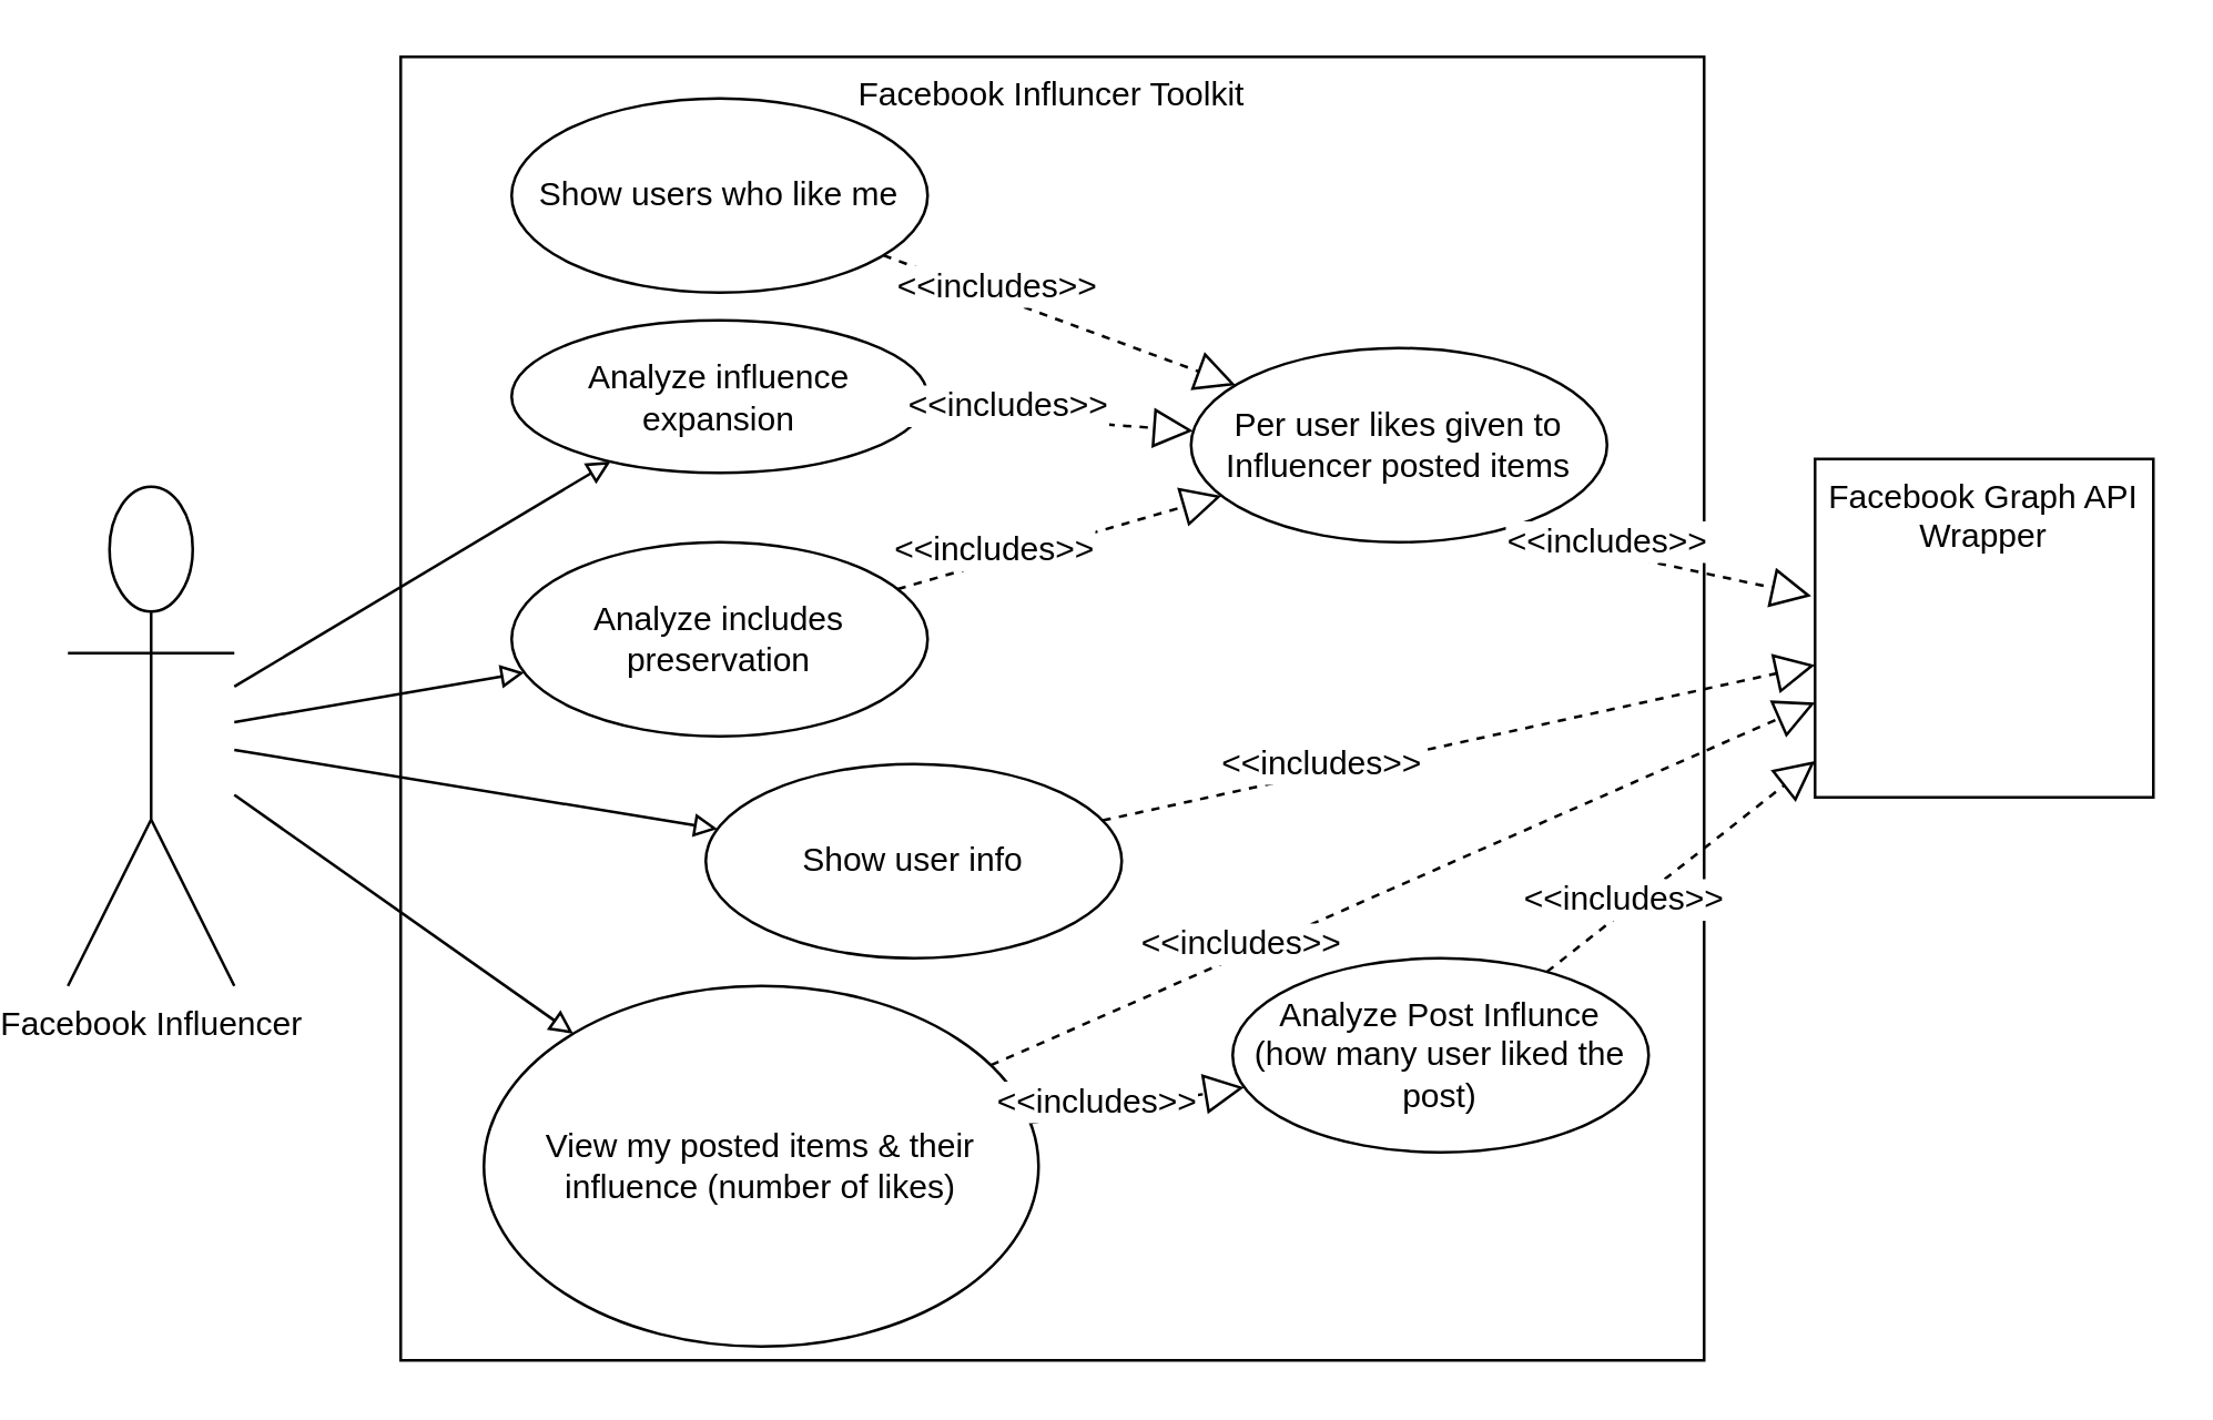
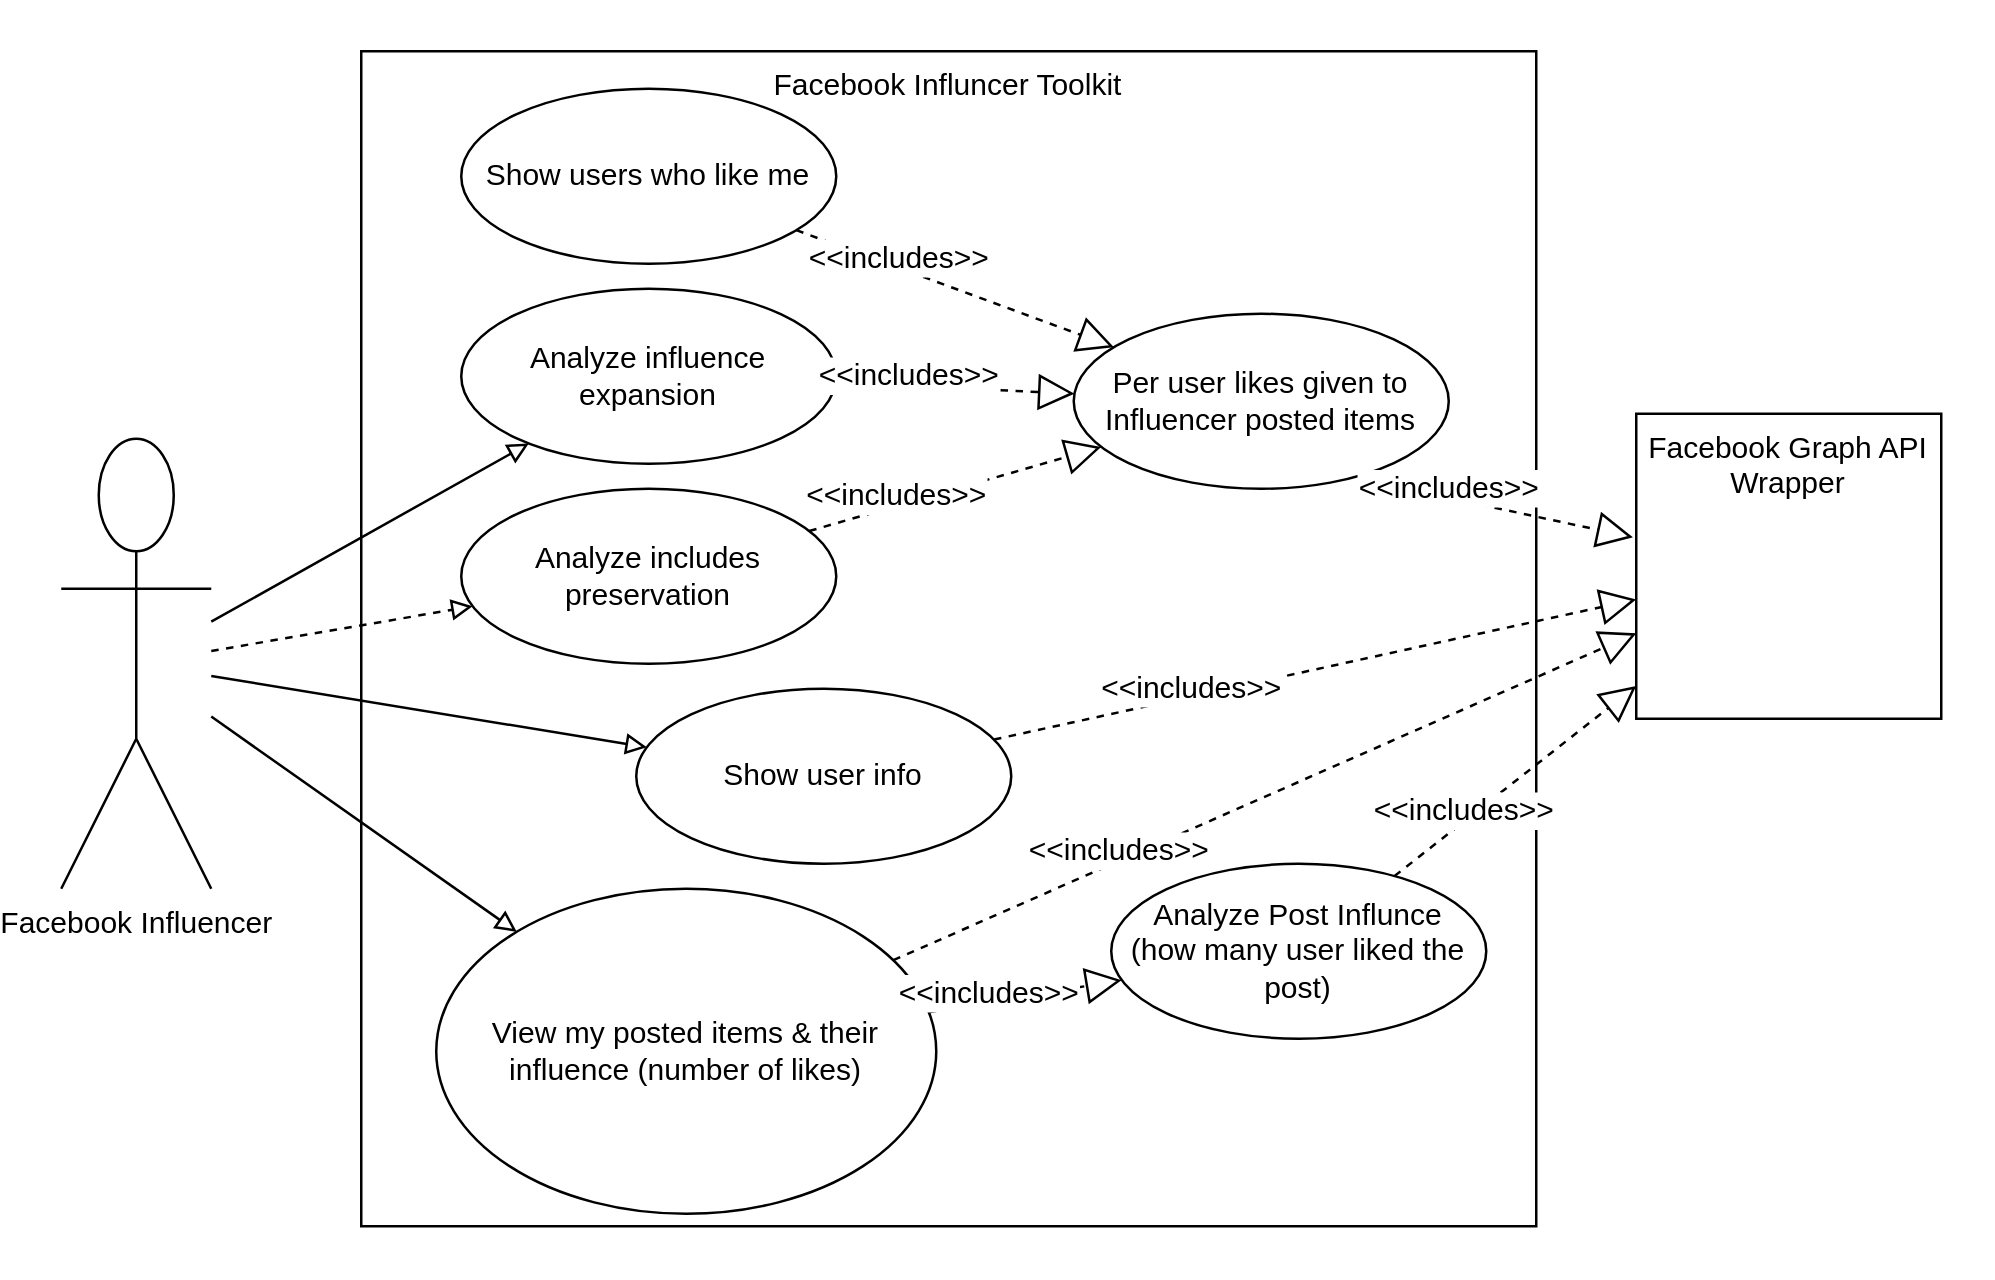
  <mxCell id="0" />
  <mxCell id="1" parent="0" />
  <mxCell id="2" value="Facebook Influencer" style="shape=umlActor;verticalLabelPosition=bottom;labelBackgroundColor=#ffffff;verticalAlign=top;html=1;outlineConnect=0;" vertex="1" parent="1"><mxGeometry x="20" y="175" width="60" height="180" as="geometry" /></mxCell>
  <mxCell id="3" value="Facebook Influncer Toolkit" style="whiteSpace=wrap;html=1;aspect=fixed;verticalAlign=top;" vertex="1" parent="1"><mxGeometry x="140" y="20" width="470" height="470" as="geometry" /></mxCell>
  <mxCell id="4" value="Show users who like me" style="ellipse;whiteSpace=wrap;html=1;" vertex="1" parent="1"><mxGeometry x="180" y="35" width="150" height="70" as="geometry" /></mxCell>
  <mxCell id="5" value="Analyze Post Influnce&lt;br&gt;(how many user liked the post)" style="ellipse;whiteSpace=wrap;html=1;" vertex="1" parent="1"><mxGeometry x="440" y="345" width="150" height="70" as="geometry" /></mxCell>
- <mxCell id="6" value="Analyze influence expansion" style="ellipse;whiteSpace=wrap;html=1;" vertex="1" parent="1"><mxGeometry x="180" y="115" width="150" height="55" as="geometry" /></mxCell>
+ <mxCell id="6" value="Analyze influence expansion" style="ellipse;whiteSpace=wrap;html=1;" vertex="1" parent="1"><mxGeometry x="180" y="115" width="150" height="70" as="geometry" /></mxCell>
  <mxCell id="7" value="Analyze includes&lt;br&gt;preservation" style="ellipse;whiteSpace=wrap;html=1;" vertex="1" parent="1"><mxGeometry x="180" y="195" width="150" height="70" as="geometry" /></mxCell>
  <mxCell id="8" value="Per user likes given to Influencer posted items" style="ellipse;whiteSpace=wrap;html=1;" vertex="1" parent="1"><mxGeometry x="425" y="125" width="150" height="70" as="geometry" /></mxCell>
  <mxCell id="9" value="Facebook Graph API Wrapper" style="whiteSpace=wrap;html=1;aspect=fixed;verticalAlign=top;" vertex="1" parent="1"><mxGeometry x="650" y="165" width="122" height="122" as="geometry" /></mxCell>
  <mxCell id="10" value="View my posted items &amp;amp; their influence (number of likes)" style="ellipse;whiteSpace=wrap;html=1;" vertex="1" parent="1"><mxGeometry x="170" y="355" width="200" height="130" as="geometry" /></mxCell>
  <mxCell id="11" value="" style="endArrow=block;dashed=1;endFill=0;endSize=12;html=1;" edge="1" parent="1" source="5" target="9"><mxGeometry width="160" relative="1" as="geometry"><mxPoint x="480" y="387" as="sourcePoint" /><mxPoint x="650" y="294.97" as="targetPoint" /></mxGeometry></mxCell>
  <mxCell id="12" value="&amp;lt;&amp;lt;includes&amp;gt;&amp;gt;" style="text;html=1;resizable=0;points=[];align=center;verticalAlign=middle;labelBackgroundColor=#ffffff;" vertex="1" connectable="0" parent="11"><mxGeometry x="-0.386" y="4" relative="1" as="geometry"><mxPoint as="offset" /></mxGeometry></mxCell>
  <mxCell id="13" value="" style="endArrow=block;dashed=1;endFill=0;endSize=12;html=1;entryX=-0.011;entryY=0.405;entryDx=0;entryDy=0;entryPerimeter=0;exitX=0.77;exitY=0.947;exitDx=0;exitDy=0;exitPerimeter=0;" edge="1" parent="1" source="8" target="9"><mxGeometry width="160" relative="1" as="geometry"><mxPoint x="440" y="317" as="sourcePoint" /><mxPoint x="610" y="224.97" as="targetPoint" /></mxGeometry></mxCell>
  <mxCell id="14" value="&amp;lt;&amp;lt;includes&amp;gt;&amp;gt;" style="text;html=1;resizable=0;points=[];align=center;verticalAlign=middle;labelBackgroundColor=#ffffff;" vertex="1" connectable="0" parent="13"><mxGeometry x="-0.386" y="4" relative="1" as="geometry"><mxPoint as="offset" /></mxGeometry></mxCell>
  <mxCell id="15" value="" style="endArrow=block;dashed=1;endFill=0;endSize=12;html=1;" edge="1" parent="1" source="10" target="9"><mxGeometry width="160" relative="1" as="geometry"><mxPoint x="557.198" y="354.868" as="sourcePoint" /><mxPoint x="660" y="304.97" as="targetPoint" /></mxGeometry></mxCell>
  <mxCell id="16" value="&amp;lt;&amp;lt;includes&amp;gt;&amp;gt;" style="text;html=1;resizable=0;points=[];align=center;verticalAlign=middle;labelBackgroundColor=#ffffff;" vertex="1" connectable="0" parent="15"><mxGeometry x="-0.386" y="4" relative="1" as="geometry"><mxPoint as="offset" /></mxGeometry></mxCell>
  <mxCell id="17" value="" style="endArrow=block;dashed=1;endFill=0;endSize=12;html=1;" edge="1" parent="1" source="7" target="8"><mxGeometry width="160" relative="1" as="geometry"><mxPoint x="330.466" y="372.922" as="sourcePoint" /><mxPoint x="660" y="286.222" as="targetPoint" /></mxGeometry></mxCell>
  <mxCell id="18" value="&amp;lt;&amp;lt;includes&amp;gt;&amp;gt;" style="text;html=1;resizable=0;points=[];align=center;verticalAlign=middle;labelBackgroundColor=#ffffff;" vertex="1" connectable="0" parent="17"><mxGeometry x="-0.386" y="4" relative="1" as="geometry"><mxPoint as="offset" /></mxGeometry></mxCell>
  <mxCell id="19" value="" style="endArrow=block;dashed=1;endFill=0;endSize=12;html=1;" edge="1" parent="1" source="6" target="8"><mxGeometry width="160" relative="1" as="geometry"><mxPoint x="299.772" y="168.099" as="sourcePoint" /><mxPoint x="448.435" y="105.008" as="targetPoint" /></mxGeometry></mxCell>
  <mxCell id="20" value="&amp;lt;&amp;lt;includes&amp;gt;&amp;gt;" style="text;html=1;resizable=0;points=[];align=center;verticalAlign=middle;labelBackgroundColor=#ffffff;" vertex="1" connectable="0" parent="19"><mxGeometry x="-0.386" y="4" relative="1" as="geometry"><mxPoint as="offset" /></mxGeometry></mxCell>
  <mxCell id="21" value="" style="endArrow=block;dashed=1;endFill=0;endSize=12;html=1;" edge="1" parent="1" source="4" target="8"><mxGeometry width="160" relative="1" as="geometry"><mxPoint x="370.001" y="83.808" as="sourcePoint" /><mxPoint x="481.999" y="75.192" as="targetPoint" /></mxGeometry></mxCell>
  <mxCell id="22" value="&amp;lt;&amp;lt;includes&amp;gt;&amp;gt;" style="text;html=1;resizable=0;points=[];align=center;verticalAlign=middle;labelBackgroundColor=#ffffff;" vertex="1" connectable="0" parent="21"><mxGeometry x="-0.386" y="4" relative="1" as="geometry"><mxPoint as="offset" /></mxGeometry></mxCell>
  <mxCell id="23" value="" style="endArrow=block;endFill=0;endSize=6;html=1;" edge="1" parent="1" source="2" target="6"><mxGeometry width="100" relative="1" as="geometry"><mxPoint x="80.26" y="258.9" as="sourcePoint" /><mxPoint x="235.931" y="139.876" as="targetPoint" /></mxGeometry></mxCell>
- <mxCell id="24" value="" style="endArrow=block;endFill=0;endSize=6;html=1;" edge="1" parent="1" source="2" target="7"><mxGeometry width="100" relative="1" as="geometry"><mxPoint x="70.26" y="248.9" as="sourcePoint" /><mxPoint x="225.931" y="129.876" as="targetPoint" /></mxGeometry></mxCell>
+ <mxCell id="24" value="" style="endArrow=block;endFill=0;endSize=6;html=1;dashed=1;" edge="1" parent="1" source="2" target="7"><mxGeometry width="100" relative="1" as="geometry"><mxPoint x="70.26" y="248.9" as="sourcePoint" /><mxPoint x="225.931" y="129.876" as="targetPoint" /></mxGeometry></mxCell>
  <mxCell id="25" value="" style="endArrow=block;endFill=0;endSize=6;html=1;" edge="1" parent="1" source="2" target="10"><mxGeometry width="100" relative="1" as="geometry"><mxPoint x="90" y="274.209" as="sourcePoint" /><mxPoint x="190.076" y="271.572" as="targetPoint" /></mxGeometry></mxCell>
  <mxCell id="26" value="" style="endArrow=block;dashed=1;endFill=0;endSize=12;html=1;" edge="1" parent="1" source="10" target="5"><mxGeometry width="160" relative="1" as="geometry"><mxPoint x="372.376" y="347.273" as="sourcePoint" /><mxPoint x="660" y="255.447" as="targetPoint" /></mxGeometry></mxCell>
  <mxCell id="27" value="&amp;lt;&amp;lt;includes&amp;gt;&amp;gt;" style="text;html=1;resizable=0;points=[];align=center;verticalAlign=middle;labelBackgroundColor=#ffffff;" vertex="1" connectable="0" parent="26"><mxGeometry x="-0.386" y="4" relative="1" as="geometry"><mxPoint as="offset" /></mxGeometry></mxCell>
  <mxCell id="28" value="Show user info" style="ellipse;whiteSpace=wrap;html=1;" vertex="1" parent="1"><mxGeometry x="250" y="275" width="150" height="70" as="geometry" /></mxCell>
  <mxCell id="29" value="" style="endArrow=block;endFill=0;endSize=6;html=1;" edge="1" parent="1" source="2" target="28"><mxGeometry width="100" relative="1" as="geometry"><mxPoint x="40" y="265" as="sourcePoint" /><mxPoint x="212.192" y="382.226" as="targetPoint" /></mxGeometry></mxCell>
  <mxCell id="30" value="" style="endArrow=block;dashed=1;endFill=0;endSize=12;html=1;" edge="1" parent="1" source="28" target="9"><mxGeometry width="160" relative="1" as="geometry"><mxPoint x="362.842" y="393.593" as="sourcePoint" /><mxPoint x="660" y="262.834" as="targetPoint" /></mxGeometry></mxCell>
  <mxCell id="31" value="&amp;lt;&amp;lt;includes&amp;gt;&amp;gt;" style="text;html=1;resizable=0;points=[];align=center;verticalAlign=middle;labelBackgroundColor=#ffffff;" vertex="1" connectable="0" parent="30"><mxGeometry x="-0.386" y="4" relative="1" as="geometry"><mxPoint as="offset" /></mxGeometry></mxCell>
